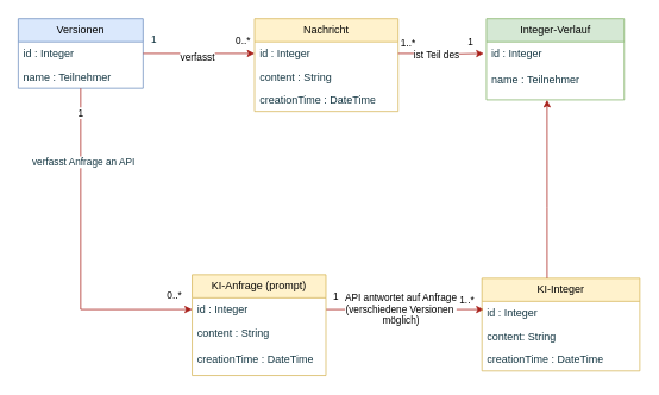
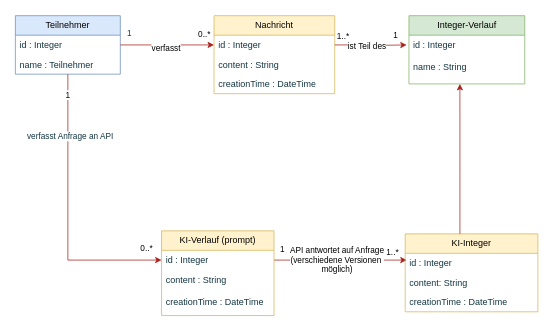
  <mxCell id="0" />
  <mxCell id="1" parent="0" />
- <mxCell id="2" value="Versionen" style="swimlane;fontStyle=0;childLayout=stackLayout;horizontal=1;startSize=26;fillColor=#dae8fc;horizontalStack=0;resizeParent=1;resizeParentMax=0;resizeLast=0;collapsible=1;marginBottom=0;whiteSpace=wrap;html=1;labelBackgroundColor=none;strokeColor=#6c8ebf;" parent="1" vertex="1"><mxGeometry x="20" y="20" width="140" height="78" as="geometry" /></mxCell>
+ <mxCell id="2" value="Teilnehmer" style="swimlane;fontStyle=0;childLayout=stackLayout;horizontal=1;startSize=26;fillColor=#dae8fc;horizontalStack=0;resizeParent=1;resizeParentMax=0;resizeLast=0;collapsible=1;marginBottom=0;whiteSpace=wrap;html=1;labelBackgroundColor=none;strokeColor=#6c8ebf;" parent="1" vertex="1"><mxGeometry x="20" y="20" width="140" height="78" as="geometry" /></mxCell>
  <mxCell id="3" value="id : Integer" style="text;strokeColor=none;fillColor=none;align=left;verticalAlign=top;spacingLeft=4;spacingRight=4;overflow=hidden;rotatable=0;points=[[0,0.5],[1,0.5]];portConstraint=eastwest;whiteSpace=wrap;html=1;labelBackgroundColor=none;fontColor=#143642;" parent="2" vertex="1"><mxGeometry y="26" width="140" height="26" as="geometry" /></mxCell>
  <mxCell id="4" value="name : Teilnehmer" style="text;strokeColor=none;fillColor=none;align=left;verticalAlign=top;spacingLeft=4;spacingRight=4;overflow=hidden;rotatable=0;points=[[0,0.5],[1,0.5]];portConstraint=eastwest;whiteSpace=wrap;html=1;labelBackgroundColor=none;fontColor=#143642;" parent="2" vertex="1"><mxGeometry y="52" width="140" height="26" as="geometry" /></mxCell>
  <mxCell id="5" value="Nachricht" style="swimlane;fontStyle=0;childLayout=stackLayout;horizontal=1;startSize=26;fillColor=#fff2cc;horizontalStack=0;resizeParent=1;resizeParentMax=0;resizeLast=0;collapsible=1;marginBottom=0;whiteSpace=wrap;html=1;labelBackgroundColor=none;strokeColor=#d6b656;" parent="1" vertex="1"><mxGeometry x="285" y="20" width="161" height="104" as="geometry" /></mxCell>
  <mxCell id="6" value="&lt;div&gt;&lt;span style=&quot;background-color: initial;&quot;&gt;id : Integer&lt;/span&gt;&lt;br&gt;&lt;/div&gt;" style="text;strokeColor=none;fillColor=none;align=left;verticalAlign=top;spacingLeft=4;spacingRight=4;overflow=hidden;rotatable=0;points=[[0,0.5],[1,0.5]];portConstraint=eastwest;whiteSpace=wrap;html=1;labelBackgroundColor=none;fontColor=#143642;" parent="5" vertex="1"><mxGeometry y="26" width="161" height="26" as="geometry" /></mxCell>
  <mxCell id="7" value="content : String" style="text;strokeColor=none;fillColor=none;align=left;verticalAlign=top;spacingLeft=4;spacingRight=4;overflow=hidden;rotatable=0;points=[[0,0.5],[1,0.5]];portConstraint=eastwest;whiteSpace=wrap;html=1;labelBackgroundColor=none;fontColor=#143642;" parent="5" vertex="1"><mxGeometry y="52" width="161" height="26" as="geometry" /></mxCell>
  <mxCell id="8" value="creationTime : DateTime" style="text;strokeColor=none;fillColor=none;align=left;verticalAlign=top;spacingLeft=4;spacingRight=4;overflow=hidden;rotatable=0;points=[[0,0.5],[1,0.5]];portConstraint=eastwest;whiteSpace=wrap;html=1;labelBackgroundColor=none;fontColor=#143642;" parent="5" vertex="1"><mxGeometry y="78" width="161" height="26" as="geometry" /></mxCell>
  <mxCell id="9" value="Integer-Verlauf" style="swimlane;fontStyle=0;childLayout=stackLayout;horizontal=1;startSize=26;fillColor=#d5e8d4;horizontalStack=0;resizeParent=1;resizeParentMax=0;resizeLast=0;collapsible=1;marginBottom=0;whiteSpace=wrap;html=1;labelBackgroundColor=none;strokeColor=#82b366;" parent="1" vertex="1"><mxGeometry x="545" y="20" width="154.5" height="91" as="geometry" /></mxCell>
- <mxCell id="10" value="id : Integer&lt;div&gt;&lt;span style=&quot;background-color: initial;&quot;&gt;&lt;br&gt;&lt;/span&gt;&lt;/div&gt;&lt;div&gt;&lt;span style=&quot;background-color: initial;&quot;&gt;name : Teilnehmer&lt;/span&gt;&lt;br&gt;&lt;/div&gt;" style="text;strokeColor=none;fillColor=none;align=left;verticalAlign=top;spacingLeft=4;spacingRight=4;overflow=hidden;rotatable=0;points=[[0,0.5],[1,0.5]];portConstraint=eastwest;whiteSpace=wrap;html=1;labelBackgroundColor=none;fontColor=#143642;" parent="9" vertex="1"><mxGeometry y="26" width="154.5" height="65" as="geometry" /></mxCell>
+ <mxCell id="10" value="id : Integer&lt;div&gt;&lt;span style=&quot;background-color: initial;&quot;&gt;&lt;br&gt;&lt;/span&gt;&lt;/div&gt;&lt;div&gt;&lt;span style=&quot;background-color: initial;&quot;&gt;name : String&lt;/span&gt;&lt;br&gt;&lt;/div&gt;" style="text;strokeColor=none;fillColor=none;align=left;verticalAlign=top;spacingLeft=4;spacingRight=4;overflow=hidden;rotatable=0;points=[[0,0.5],[1,0.5]];portConstraint=eastwest;whiteSpace=wrap;html=1;labelBackgroundColor=none;fontColor=#143642;" parent="9" vertex="1"><mxGeometry y="26" width="154.5" height="65" as="geometry" /></mxCell>
  <mxCell id="11" value="" style="endArrow=classic;html=1;rounded=0;entryX=0;entryY=0.5;entryDx=0;entryDy=0;exitX=1;exitY=0.5;exitDx=0;exitDy=0;endFill=1;labelBackgroundColor=none;strokeColor=#A8201A;fontColor=default;targetPerimeterSpacing=0;" parent="1" source="3" target="6" edge="1"><mxGeometry width="50" height="50" relative="1" as="geometry"><mxPoint x="212" y="120" as="sourcePoint" /><mxPoint x="322" y="85" as="targetPoint" /><mxPoint as="offset" /></mxGeometry></mxCell>
  <mxCell id="12" value="1" style="edgeLabel;html=1;align=center;verticalAlign=middle;resizable=0;points=[];labelBackgroundColor=none;fontColor=#143642;" parent="11" vertex="1" connectable="0"><mxGeometry x="-0.745" relative="1" as="geometry"><mxPoint x="-5" y="-16" as="offset" /></mxGeometry></mxCell>
  <mxCell id="13" value="0..*" style="edgeLabel;html=1;align=center;verticalAlign=middle;resizable=0;points=[];" parent="11" vertex="1" connectable="0"><mxGeometry x="0.775" y="-1" relative="1" as="geometry"><mxPoint y="-16" as="offset" /></mxGeometry></mxCell>
  <mxCell id="14" value="verfasst" style="edgeLabel;html=1;align=center;verticalAlign=middle;resizable=0;points=[];" parent="11" vertex="1" connectable="0"><mxGeometry x="-0.042" y="-4" relative="1" as="geometry"><mxPoint as="offset" /></mxGeometry></mxCell>
  <mxCell id="15" style="edgeStyle=orthogonalEdgeStyle;rounded=0;orthogonalLoop=1;jettySize=auto;html=1;exitX=1;exitY=0.5;exitDx=0;exitDy=0;endArrow=classic;endFill=1;labelBackgroundColor=none;strokeColor=#A8201A;fontColor=default;" parent="1" source="6" edge="1"><mxGeometry relative="1" as="geometry"><mxPoint x="542" y="59" as="targetPoint" /><Array as="points"><mxPoint x="479" y="59" /><mxPoint x="479" y="60" /></Array></mxGeometry></mxCell>
  <mxCell id="16" value="1..*" style="edgeLabel;html=1;align=center;verticalAlign=middle;resizable=0;points=[];" parent="15" vertex="1" connectable="0"><mxGeometry x="-0.796" y="2" relative="1" as="geometry"><mxPoint y="-11" as="offset" /></mxGeometry></mxCell>
  <mxCell id="17" value="1" style="edgeLabel;html=1;align=center;verticalAlign=middle;resizable=0;points=[];" parent="15" vertex="1" connectable="0"><mxGeometry x="0.83" y="2" relative="1" as="geometry"><mxPoint x="-7" y="-12" as="offset" /></mxGeometry></mxCell>
  <mxCell id="18" value="ist Teil des" style="edgeLabel;html=1;align=center;verticalAlign=middle;resizable=0;points=[];" parent="15" vertex="1" connectable="0"><mxGeometry x="-0.119" y="-1" relative="1" as="geometry"><mxPoint as="offset" /></mxGeometry></mxCell>
  <mxCell id="19" style="edgeStyle=orthogonalEdgeStyle;rounded=0;orthogonalLoop=1;jettySize=auto;html=1;exitX=1;exitY=0.5;exitDx=0;exitDy=0;entryX=0;entryY=0.5;entryDx=0;entryDy=0;labelBackgroundColor=none;strokeColor=#A8201A;fontColor=default;" parent="1" source="24" edge="1"><mxGeometry relative="1" as="geometry"><mxPoint x="542" y="346" as="targetPoint" /></mxGeometry></mxCell>
  <mxCell id="20" value="API antwortet auf Anfrage&lt;div&gt;(verschiedene Versionen&amp;nbsp;&lt;/div&gt;&lt;div&gt;möglich)&lt;/div&gt;" style="edgeLabel;html=1;align=center;verticalAlign=middle;resizable=0;points=[];" parent="19" vertex="1" connectable="0"><mxGeometry x="-0.06" y="1" relative="1" as="geometry"><mxPoint as="offset" /></mxGeometry></mxCell>
  <mxCell id="21" value="1" style="edgeLabel;html=1;align=center;verticalAlign=middle;resizable=0;points=[];" parent="19" vertex="1" connectable="0"><mxGeometry x="-0.89" y="1" relative="1" as="geometry"><mxPoint y="-14" as="offset" /></mxGeometry></mxCell>
  <mxCell id="22" value="1..*" style="edgeLabel;html=1;align=center;verticalAlign=middle;resizable=0;points=[];" parent="19" vertex="1" connectable="0"><mxGeometry x="0.776" y="4" relative="1" as="geometry"><mxPoint y="-7" as="offset" /></mxGeometry></mxCell>
- <mxCell id="23" value="KI-Anfrage (prompt)" style="swimlane;fontStyle=0;childLayout=stackLayout;horizontal=1;startSize=26;fillColor=#fff2cc;horizontalStack=0;resizeParent=1;resizeParentMax=0;resizeLast=0;collapsible=1;marginBottom=0;whiteSpace=wrap;html=1;labelBackgroundColor=none;strokeColor=#d6b656;" parent="1" vertex="1"><mxGeometry x="215" y="307" width="150" height="113" as="geometry" /></mxCell>
+ <mxCell id="23" value="KI-Verlauf (prompt)" style="swimlane;fontStyle=0;childLayout=stackLayout;horizontal=1;startSize=26;fillColor=#fff2cc;horizontalStack=0;resizeParent=1;resizeParentMax=0;resizeLast=0;collapsible=1;marginBottom=0;whiteSpace=wrap;html=1;labelBackgroundColor=none;strokeColor=#d6b656;" parent="1" vertex="1"><mxGeometry x="215" y="307" width="150" height="113" as="geometry" /></mxCell>
  <mxCell id="24" value="id : Integer" style="text;strokeColor=none;fillColor=none;align=left;verticalAlign=top;spacingLeft=4;spacingRight=4;overflow=hidden;rotatable=0;points=[[0,0.5],[1,0.5]];portConstraint=eastwest;whiteSpace=wrap;html=1;labelBackgroundColor=none;fontColor=#143642;" parent="23" vertex="1"><mxGeometry y="26" width="150" height="26" as="geometry" /></mxCell>
  <mxCell id="25" value="content : String&lt;div&gt;&lt;br&gt;&lt;div&gt;creationTime : DateTime&lt;br&gt;&lt;/div&gt;&lt;/div&gt;" style="text;strokeColor=none;fillColor=none;align=left;verticalAlign=top;spacingLeft=4;spacingRight=4;overflow=hidden;rotatable=0;points=[[0,0.5],[1,0.5]];portConstraint=eastwest;whiteSpace=wrap;html=1;labelBackgroundColor=none;fontColor=#143642;" parent="23" vertex="1"><mxGeometry y="52" width="150" height="61" as="geometry" /></mxCell>
  <mxCell id="26" style="edgeStyle=orthogonalEdgeStyle;rounded=0;orthogonalLoop=1;jettySize=auto;html=1;entryX=0;entryY=0.5;entryDx=0;entryDy=0;labelBackgroundColor=none;strokeColor=#A8201A;fontColor=default;exitX=0.5;exitY=1;exitDx=0;exitDy=0;exitPerimeter=0;" parent="1" source="4" target="24" edge="1"><mxGeometry relative="1" as="geometry"><mxPoint x="150" y="168" as="sourcePoint" /></mxGeometry></mxCell>
  <mxCell id="27" value="verfasst Anfrage an API" style="edgeLabel;html=1;align=center;verticalAlign=middle;resizable=0;points=[];strokeColor=#0F8B8D;fontColor=#143642;fillColor=#FAE5C7;" parent="26" vertex="1" connectable="0"><mxGeometry x="-0.558" y="2" relative="1" as="geometry"><mxPoint as="offset" /></mxGeometry></mxCell>
  <mxCell id="28" value="1" style="edgeLabel;html=1;align=center;verticalAlign=middle;resizable=0;points=[];" parent="26" vertex="1" connectable="0"><mxGeometry x="-0.856" y="-1" relative="1" as="geometry"><mxPoint as="offset" /></mxGeometry></mxCell>
  <mxCell id="29" value="0..*" style="edgeLabel;html=1;align=center;verticalAlign=middle;resizable=0;points=[];" parent="26" vertex="1" connectable="0"><mxGeometry x="0.881" relative="1" as="geometry"><mxPoint x="1" y="-16" as="offset" /></mxGeometry></mxCell>
  <mxCell id="30" value="KI-Integer" style="swimlane;fontStyle=0;childLayout=stackLayout;horizontal=1;startSize=26;fillColor=#fff2cc;horizontalStack=0;resizeParent=1;resizeParentMax=0;resizeLast=0;collapsible=1;marginBottom=0;whiteSpace=wrap;html=1;labelBackgroundColor=none;strokeColor=#d6b656;" parent="1" vertex="1"><mxGeometry x="540" y="311" width="177" height="104" as="geometry" /></mxCell>
  <mxCell id="31" value="id : Integer" style="text;strokeColor=none;fillColor=none;align=left;verticalAlign=top;spacingLeft=4;spacingRight=4;overflow=hidden;rotatable=0;points=[[0,0.5],[1,0.5]];portConstraint=eastwest;whiteSpace=wrap;html=1;labelBackgroundColor=none;fontColor=#143642;" parent="30" vertex="1"><mxGeometry y="26" width="177" height="26" as="geometry" /></mxCell>
  <mxCell id="32" value="content: String" style="text;strokeColor=none;fillColor=none;align=left;verticalAlign=top;spacingLeft=4;spacingRight=4;overflow=hidden;rotatable=0;points=[[0,0.5],[1,0.5]];portConstraint=eastwest;whiteSpace=wrap;html=1;labelBackgroundColor=none;fontColor=#143642;" parent="30" vertex="1"><mxGeometry y="52" width="177" height="26" as="geometry" /></mxCell>
  <mxCell id="33" value="creationTime : DateTime" style="text;strokeColor=none;fillColor=none;align=left;verticalAlign=top;spacingLeft=4;spacingRight=4;overflow=hidden;rotatable=0;points=[[0,0.5],[1,0.5]];portConstraint=eastwest;whiteSpace=wrap;html=1;labelBackgroundColor=none;fontColor=#143642;" parent="30" vertex="1"><mxGeometry y="78" width="177" height="26" as="geometry" /></mxCell>
  <mxCell id="34" style="edgeStyle=orthogonalEdgeStyle;rounded=0;orthogonalLoop=1;jettySize=auto;html=1;entryX=0.44;entryY=1;entryDx=0;entryDy=0;entryPerimeter=0;strokeColor=#A8201A;" edge="1" parent="1" source="30" target="10"><mxGeometry relative="1" as="geometry"><Array as="points"><mxPoint x="613" y="232" /><mxPoint x="613" y="232" /></Array></mxGeometry></mxCell>
